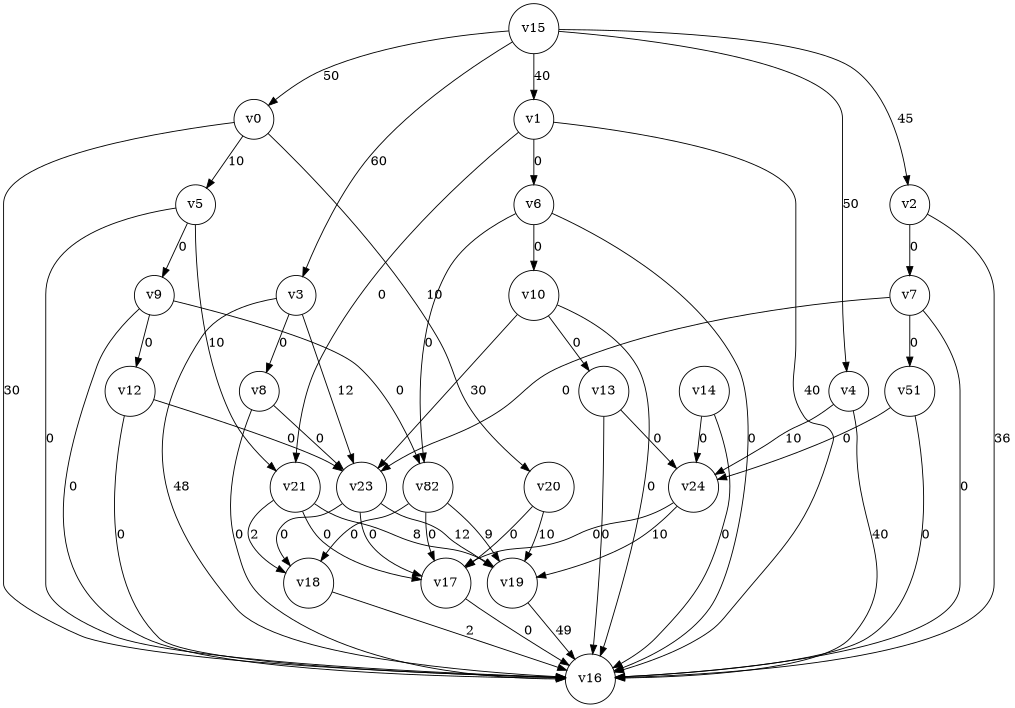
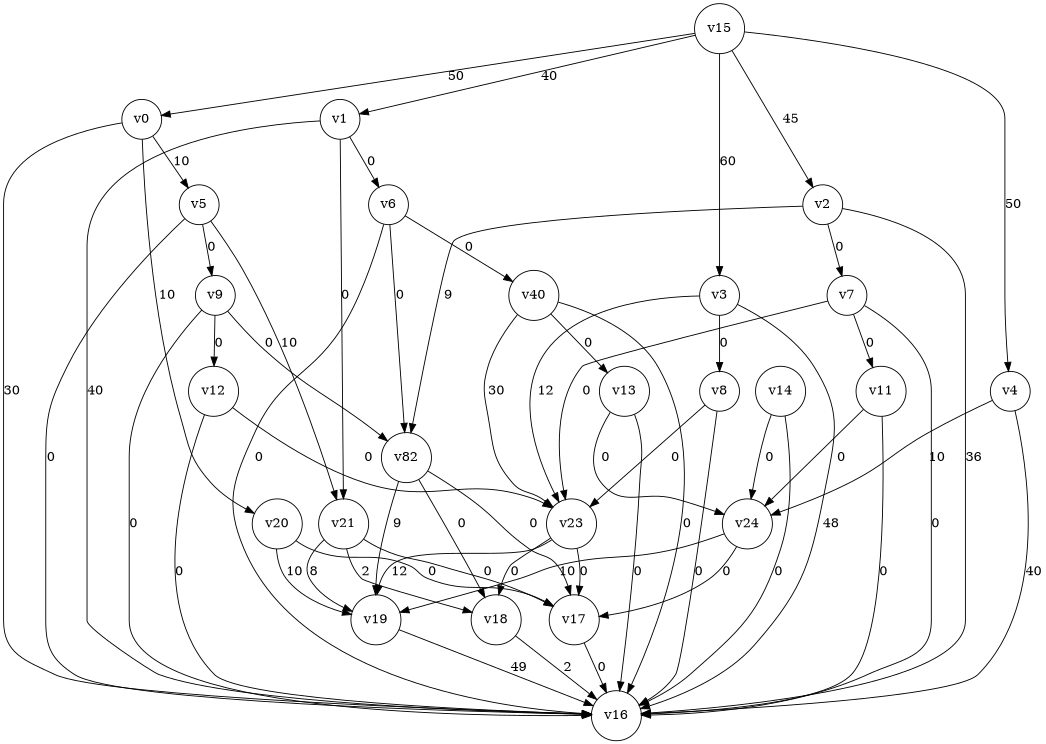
  digraph {
    node [shape=circle]
    n1 [label=v0]
    n2 [label=v5]
    n3 [label=v16]
    n4 [label=v20]
    n5 [label=v21]
    n6 [label=v9]
    n7 [label=v17]
    n8 [label=v19]
    n9 [label=v1]
    n10 [label=v6]
    n11 [label=v82]
-   n12 [label=v10]
+   n12 [label=v40]
    n13 [label=v18]
    n14 [label=v2]
    n15 [label=v7]
    n16 [label=v23]
-   n17 [label=v51]
+   n17 [label=v11]
    n18 [label=v3]
    n19 [label=v8]
    n20 [label=v4]
    n21 [label=v24]
    n22 [label=v12]
    n23 [label=v13]
    n24 [label=v14]
    n25 [label=v15]
    n1 -> n2 [label=10]
    n1 -> n3 [label=30]
    n1 -> n4 [label=10]
    n2 -> n3 [label=0]
    n2 -> n5 [label=10]
    n2 -> n6 [label=0]
    n4 -> n7 [label=0]
    n4 -> n8 [label=10]
    n5 -> n7 [label=0]
    n5 -> n8 [label=8]
    n5 -> n13 [label=2]
    n6 -> n3 [label=0]
    n6 -> n11 [label=0]
    n6 -> n22 [label=0]
    n7 -> n3 [label=0]
    n8 -> n3 [label=49]
    n9 -> n3 [label=40]
    n9 -> n5 [label=0]
    n9 -> n10 [label=0]
    n10 -> n3 [label=0]
    n10 -> n11 [label=0]
    n10 -> n12 [label=0]
    n11 -> n7 [label=0]
    n11 -> n8 [label=9]
    n11 -> n13 [label=0]
    n12 -> n3 [label=0]
    n12 -> n16 [label=30]
    n12 -> n23 [label=0]
    n13 -> n3 [label=2]
    n14 -> n3 [label=36]
+   n14 -> n11 [label=9]
    n14 -> n15 [label=0]
    n15 -> n3 [label=0]
    n15 -> n16 [label=0]
    n15 -> n17 [label=0]
    n16 -> n7 [label=0]
    n16 -> n8 [label=12]
    n16 -> n13 [label=0]
    n17 -> n3 [label=0]
    n17 -> n21 [label=0]
    n18 -> n3 [label=48]
    n18 -> n16 [label=12]
    n18 -> n19 [label=0]
    n19 -> n3 [label=0]
    n19 -> n16 [label=0]
    n20 -> n3 [label=40]
    n20 -> n21 [label=10]
    n21 -> n7 [label=0]
    n21 -> n8 [label=10]
    n22 -> n3 [label=0]
    n22 -> n16 [label=0]
    n23 -> n3 [label=0]
    n23 -> n21 [label=0]
    n24 -> n3 [label=0]
    n24 -> n21 [label=0]
    n25 -> n1 [label=50]
    n25 -> n9 [label=40]
    n25 -> n14 [label=45]
    n25 -> n18 [label=60]
    n25 -> n20 [label=50]
  }
